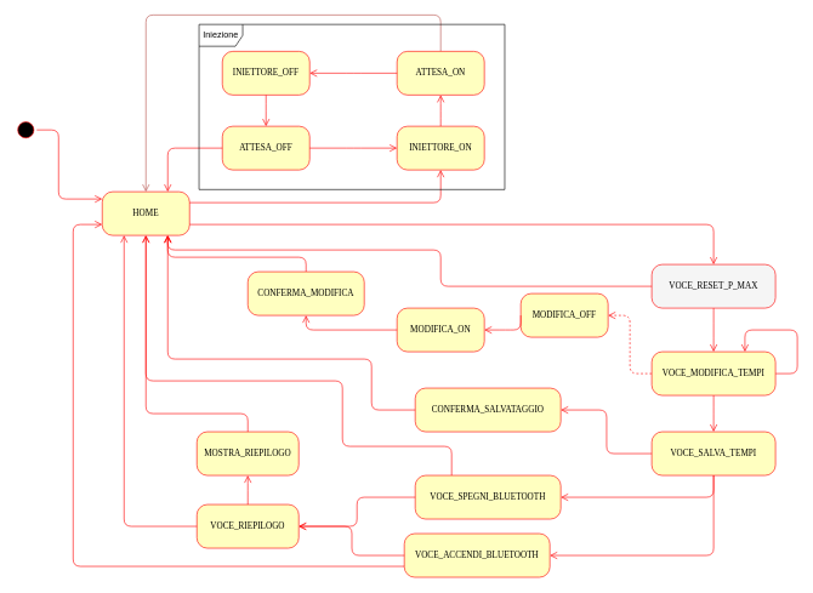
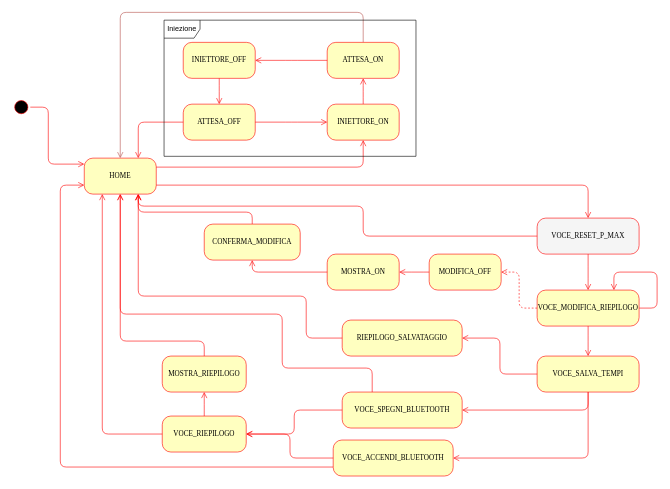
  <mxCell id="0" />
  <mxCell id="1" parent="0" />
  <mxCell id="2" value="" style="ellipse;html=1;shape=startState;fillColor=#000000;strokeColor=#ff0000;rounded=1;shadow=0;comic=0;labelBackgroundColor=none;fontFamily=Verdana;fontSize=12;fontColor=#000000;align=center;direction=south;" parent="1" vertex="1"><mxGeometry x="20" y="163" width="30" height="30" as="geometry" /></mxCell>
  <mxCell id="3" value="VOCE_RIEPILOGO" style="rounded=1;whiteSpace=wrap;html=1;arcSize=24;fillColor=#ffffc0;strokeColor=#ff0000;shadow=0;comic=0;labelBackgroundColor=none;fontFamily=Verdana;fontSize=12;fontColor=#000000;align=center;" parent="1" vertex="1"><mxGeometry x="270" y="693" width="140" height="60" as="geometry" /></mxCell>
  <mxCell id="4" value="HOME" style="rounded=1;whiteSpace=wrap;html=1;arcSize=24;fillColor=#ffffc0;strokeColor=#ff0000;shadow=0;comic=0;labelBackgroundColor=none;fontFamily=Verdana;fontSize=12;fontColor=#000000;align=center;" parent="1" vertex="1"><mxGeometry x="140" y="263" width="120" height="60" as="geometry" /></mxCell>
  <mxCell id="5" style="edgeStyle=orthogonalEdgeStyle;html=1;labelBackgroundColor=none;endArrow=open;endSize=8;strokeColor=#b85450;fontFamily=Verdana;fontSize=12;align=left;entryX=0.5;entryY=0;entryDx=0;entryDy=0;exitX=0.5;exitY=0;exitDx=0;exitDy=0;fillColor=#f8cecc;" parent="1" source="20" target="4" edge="1"><mxGeometry relative="1" as="geometry"><mxPoint x="575" y="493" as="targetPoint" /><Array as="points"><mxPoint x="605" y="20" /><mxPoint x="200" y="20" /></Array><mxPoint x="505" y="333" as="sourcePoint" /></mxGeometry></mxCell>
  <mxCell id="6" value="INIETTORE_OFF" style="rounded=1;whiteSpace=wrap;html=1;arcSize=24;fillColor=#ffffc0;strokeColor=#ff0000;shadow=0;comic=0;labelBackgroundColor=none;fontFamily=Verdana;fontSize=12;fontColor=#000000;align=center;" parent="1" vertex="1"><mxGeometry x="305" y="70" width="120" height="60" as="geometry" /></mxCell>
  <mxCell id="7" style="edgeStyle=orthogonalEdgeStyle;html=1;labelBackgroundColor=none;endArrow=open;endSize=8;strokeColor=#ff0000;fontFamily=Verdana;fontSize=12;align=left;exitX=1;exitY=0.75;exitDx=0;exitDy=0;entryX=0.5;entryY=0;entryDx=0;entryDy=0;" parent="1" source="4" target="8" edge="1"><mxGeometry relative="1" as="geometry"><Array as="points" /><mxPoint x="555" y="333" as="sourcePoint" /><mxPoint x="855" y="383" as="targetPoint" /></mxGeometry></mxCell>
  <mxCell id="8" value="VOCE_RESET_P_MAX" style="rounded=1;whiteSpace=wrap;html=1;arcSize=24;fillColor=#f5f5f5;strokeColor=#ff0000;shadow=0;comic=0;labelBackgroundColor=none;fontFamily=Verdana;fontSize=12;fontColor=#000000;align=center;" parent="1" vertex="1"><mxGeometry x="895" y="363" width="170" height="60" as="geometry" /></mxCell>
  <mxCell id="9" style="edgeStyle=elbowEdgeStyle;html=1;labelBackgroundColor=none;endArrow=open;endSize=8;strokeColor=#ff0000;fontFamily=Verdana;fontSize=12;align=left;entryX=0.5;entryY=1;entryDx=0;entryDy=0;exitX=0.5;exitY=0;exitDx=0;exitDy=0;" parent="1" source="18" target="20" edge="1"><mxGeometry relative="1" as="geometry"><mxPoint x="575" y="233" as="sourcePoint" /><mxPoint x="575" y="108" as="targetPoint" /></mxGeometry></mxCell>
  <mxCell id="10" style="edgeStyle=orthogonalEdgeStyle;html=1;labelBackgroundColor=none;endArrow=open;endSize=8;strokeColor=#ff0000;fontFamily=Verdana;fontSize=12;align=left;" parent="1" source="2" target="4" edge="1"><mxGeometry relative="1" as="geometry"><Array as="points"><mxPoint x="80" y="178" /><mxPoint x="80" y="273" /></Array></mxGeometry></mxCell>
  <mxCell id="11" style="edgeStyle=orthogonalEdgeStyle;html=1;labelBackgroundColor=none;endArrow=open;endSize=8;strokeColor=#ff0000;fontFamily=Verdana;fontSize=12;align=left;exitX=1;exitY=0.5;exitDx=0;exitDy=0;" parent="1" source="26" target="26" edge="1"><mxGeometry relative="1" as="geometry"><mxPoint x="1015" y="583" as="sourcePoint" /><Array as="points"><mxPoint x="1095" y="513" /><mxPoint x="1095" y="453" /><mxPoint x="1023" y="453" /></Array></mxGeometry></mxCell>
  <mxCell id="12" style="edgeStyle=orthogonalEdgeStyle;html=1;exitX=0.5;exitY=0;labelBackgroundColor=none;endArrow=open;endSize=8;strokeColor=#ff0000;fontFamily=Verdana;fontSize=12;align=left;entryX=0.75;entryY=1;entryDx=0;entryDy=0;exitDx=0;exitDy=0;" parent="1" source="32" target="4" edge="1"><mxGeometry relative="1" as="geometry"><mxPoint x="255" y="623" as="targetPoint" /><Array as="points"><mxPoint x="420" y="353" /><mxPoint x="230" y="353" /></Array></mxGeometry></mxCell>
  <mxCell id="13" style="edgeStyle=orthogonalEdgeStyle;html=1;labelBackgroundColor=none;endArrow=open;endSize=8;strokeColor=#ff0000;fontFamily=Verdana;fontSize=12;align=left;exitX=0;exitY=0.5;exitDx=0;exitDy=0;entryX=0.75;entryY=1;entryDx=0;entryDy=0;" parent="1" source="8" target="4" edge="1"><mxGeometry relative="1" as="geometry"><mxPoint x="625" y="383" as="sourcePoint" /><mxPoint x="475" y="308" as="targetPoint" /><Array as="points"><mxPoint x="605" y="393" /><mxPoint x="605" y="343" /><mxPoint x="230" y="343" /></Array></mxGeometry></mxCell>
  <mxCell id="14" style="edgeStyle=orthogonalEdgeStyle;html=1;entryX=1;entryY=0.5;labelBackgroundColor=none;endArrow=open;endSize=8;strokeColor=#ff0000;fontFamily=Verdana;fontSize=12;align=left;exitX=0;exitY=0.5;exitDx=0;exitDy=0;entryDx=0;entryDy=0;dashed=1;" parent="1" source="26" target="29" edge="1"><mxGeometry relative="1" as="geometry"><mxPoint x="805" y="498" as="sourcePoint" /><mxPoint x="875" y="453" as="targetPoint" /></mxGeometry></mxCell>
  <mxCell id="15" style="edgeStyle=elbowEdgeStyle;html=1;labelBackgroundColor=none;endArrow=open;endSize=8;strokeColor=#ff0000;fontFamily=Verdana;fontSize=12;align=left;entryX=0.5;entryY=0;entryDx=0;entryDy=0;exitX=0.5;exitY=1;exitDx=0;exitDy=0;" parent="1" source="26" target="28" edge="1"><mxGeometry relative="1" as="geometry"><mxPoint x="430" y="658" as="sourcePoint" /><mxPoint x="440" y="543" as="targetPoint" /><Array as="points" /></mxGeometry></mxCell>
  <mxCell id="16" style="edgeStyle=elbowEdgeStyle;html=1;labelBackgroundColor=none;endArrow=open;endSize=8;strokeColor=#ff0000;fontFamily=Verdana;fontSize=12;align=left;entryX=1;entryY=0.5;entryDx=0;entryDy=0;exitX=0.5;exitY=1;exitDx=0;exitDy=0;" parent="1" source="28" target="34" edge="1"><mxGeometry relative="1" as="geometry"><mxPoint x="-255" y="328" as="sourcePoint" /><mxPoint x="-215" y="213" as="targetPoint" /><Array as="points"><mxPoint x="980" y="673" /></Array></mxGeometry></mxCell>
  <mxCell id="17" style="edgeStyle=elbowEdgeStyle;html=1;labelBackgroundColor=none;endArrow=open;endSize=8;strokeColor=#ff0000;fontFamily=Verdana;fontSize=12;align=left;exitX=0.5;exitY=1;exitDx=0;exitDy=0;entryX=1;entryY=0.5;entryDx=0;entryDy=0;" parent="1" source="28" target="35" edge="1"><mxGeometry relative="1" as="geometry"><mxPoint x="-205" y="348" as="sourcePoint" /><mxPoint x="450" y="753" as="targetPoint" /><Array as="points"><mxPoint x="980" y="723" /></Array></mxGeometry></mxCell>
  <mxCell id="18" value="INIETTORE_ON" style="rounded=1;whiteSpace=wrap;html=1;arcSize=24;fillColor=#ffffc0;strokeColor=#ff0000;shadow=0;comic=0;labelBackgroundColor=none;fontFamily=Verdana;fontSize=12;fontColor=#000000;align=center;" parent="1" vertex="1"><mxGeometry x="545" y="173" width="120" height="60" as="geometry" /></mxCell>
  <mxCell id="19" style="edgeStyle=orthogonalEdgeStyle;html=1;labelBackgroundColor=none;endArrow=open;endSize=8;strokeColor=#ff0000;fontFamily=Verdana;fontSize=12;align=left;exitX=1;exitY=0.25;exitDx=0;exitDy=0;entryX=0.5;entryY=1;entryDx=0;entryDy=0;" parent="1" source="4" target="18" edge="1"><mxGeometry relative="1" as="geometry"><Array as="points" /><mxPoint x="270" y="318" as="sourcePoint" /><mxPoint x="720" y="203" as="targetPoint" /></mxGeometry></mxCell>
  <mxCell id="20" value="ATTESA_ON" style="rounded=1;whiteSpace=wrap;html=1;arcSize=24;fillColor=#ffffc0;strokeColor=#ff0000;shadow=0;comic=0;labelBackgroundColor=none;fontFamily=Verdana;fontSize=12;fontColor=#000000;align=center;" parent="1" vertex="1"><mxGeometry x="545" y="70" width="120" height="60" as="geometry" /></mxCell>
  <mxCell id="21" style="edgeStyle=elbowEdgeStyle;html=1;labelBackgroundColor=none;endArrow=open;endSize=8;strokeColor=#ff0000;fontFamily=Verdana;fontSize=12;align=left;entryX=1;entryY=0.5;entryDx=0;entryDy=0;exitX=0;exitY=0.5;exitDx=0;exitDy=0;" parent="1" source="20" target="6" edge="1"><mxGeometry relative="1" as="geometry"><mxPoint x="615" y="250" as="sourcePoint" /><mxPoint x="615" y="140" as="targetPoint" /></mxGeometry></mxCell>
  <mxCell id="22" value="ATTESA_OFF" style="rounded=1;whiteSpace=wrap;html=1;arcSize=24;fillColor=#ffffc0;strokeColor=#ff0000;shadow=0;comic=0;labelBackgroundColor=none;fontFamily=Verdana;fontSize=12;fontColor=#000000;align=center;" parent="1" vertex="1"><mxGeometry x="305" y="173" width="120" height="60" as="geometry" /></mxCell>
  <mxCell id="23" style="edgeStyle=elbowEdgeStyle;html=1;labelBackgroundColor=none;endArrow=open;endSize=8;strokeColor=#ff0000;fontFamily=Verdana;fontSize=12;align=left;entryX=0.5;entryY=0;entryDx=0;entryDy=0;exitX=0.5;exitY=1;exitDx=0;exitDy=0;" parent="1" source="6" target="22" edge="1"><mxGeometry relative="1" as="geometry"><mxPoint x="615" y="183" as="sourcePoint" /><mxPoint x="615" y="73" as="targetPoint" /></mxGeometry></mxCell>
  <mxCell id="24" style="edgeStyle=orthogonalEdgeStyle;html=1;labelBackgroundColor=none;endArrow=open;endSize=8;strokeColor=#ff0000;fontFamily=Verdana;fontSize=12;align=left;exitX=1;exitY=0.5;exitDx=0;exitDy=0;" parent="1" source="22" edge="1"><mxGeometry relative="1" as="geometry"><Array as="points" /><mxPoint x="320" y="268" as="sourcePoint" /><mxPoint x="545" y="203" as="targetPoint" /></mxGeometry></mxCell>
  <mxCell id="25" style="edgeStyle=elbowEdgeStyle;html=1;labelBackgroundColor=none;endArrow=open;endSize=8;strokeColor=#ff0000;fontFamily=Verdana;fontSize=12;align=left;entryX=0.75;entryY=0;entryDx=0;entryDy=0;exitX=0;exitY=0.5;exitDx=0;exitDy=0;" parent="1" source="22" target="4" edge="1"><mxGeometry relative="1" as="geometry"><mxPoint x="315" y="193" as="sourcePoint" /><mxPoint x="195" y="193" as="targetPoint" /><Array as="points"><mxPoint x="230" y="243" /></Array></mxGeometry></mxCell>
- <mxCell id="26" value="VOCE_MODIFICA_TEMPI" style="rounded=1;whiteSpace=wrap;html=1;arcSize=24;fillColor=#ffffc0;strokeColor=#ff0000;shadow=0;comic=0;labelBackgroundColor=none;fontFamily=Verdana;fontSize=12;fontColor=#000000;align=center;" parent="1" vertex="1"><mxGeometry x="895" y="483" width="170" height="60" as="geometry" /></mxCell>
+ <mxCell id="26" value="VOCE_MODIFICA_RIEPILOGO" style="rounded=1;whiteSpace=wrap;html=1;arcSize=24;fillColor=#ffffc0;strokeColor=#ff0000;shadow=0;comic=0;labelBackgroundColor=none;fontFamily=Verdana;fontSize=12;fontColor=#000000;align=center;" parent="1" vertex="1"><mxGeometry x="895" y="483" width="170" height="60" as="geometry" /></mxCell>
  <mxCell id="27" style="edgeStyle=elbowEdgeStyle;html=1;labelBackgroundColor=none;endArrow=open;endSize=8;strokeColor=#ff0000;fontFamily=Verdana;fontSize=12;align=left;entryX=0.5;entryY=0;entryDx=0;entryDy=0;exitX=0.5;exitY=1;exitDx=0;exitDy=0;" parent="1" source="8" target="26" edge="1"><mxGeometry relative="1" as="geometry"><mxPoint x="995" y="533" as="sourcePoint" /><mxPoint x="995" y="643" as="targetPoint" /></mxGeometry></mxCell>
  <mxCell id="28" value="VOCE_SALVA_TEMPI" style="rounded=1;whiteSpace=wrap;html=1;arcSize=24;fillColor=#ffffc0;strokeColor=#ff0000;shadow=0;comic=0;labelBackgroundColor=none;fontFamily=Verdana;fontSize=12;fontColor=#000000;align=center;" parent="1" vertex="1"><mxGeometry x="895" y="593" width="170" height="60" as="geometry" /></mxCell>
- <mxCell id="29" value="MODIFICA_OFF" style="rounded=1;whiteSpace=wrap;html=1;arcSize=24;fillColor=#ffffc0;strokeColor=#ff0000;shadow=0;comic=0;labelBackgroundColor=none;fontFamily=Verdana;fontSize=12;fontColor=#000000;align=center;" parent="1" vertex="1"><mxGeometry x="715" y="403" width="120" height="60" as="geometry" /></mxCell>
- <mxCell id="30" value="MODIFICA_ON" style="rounded=1;whiteSpace=wrap;html=1;arcSize=24;fillColor=#ffffc0;strokeColor=#ff0000;shadow=0;comic=0;labelBackgroundColor=none;fontFamily=Verdana;fontSize=12;fontColor=#000000;align=center;" parent="1" vertex="1"><mxGeometry x="545" y="423" width="120" height="60" as="geometry" /></mxCell>
+ <mxCell id="29" value="MODIFICA_OFF" style="rounded=1;whiteSpace=wrap;html=1;arcSize=24;fillColor=#ffffc0;strokeColor=#ff0000;shadow=0;comic=0;labelBackgroundColor=none;fontFamily=Verdana;fontSize=12;fontColor=#000000;align=center;" parent="1" vertex="1"><mxGeometry x="715" y="423" width="120" height="60" as="geometry" /></mxCell>
+ <mxCell id="30" value="MOSTRA_ON" style="rounded=1;whiteSpace=wrap;html=1;arcSize=24;fillColor=#ffffc0;strokeColor=#ff0000;shadow=0;comic=0;labelBackgroundColor=none;fontFamily=Verdana;fontSize=12;fontColor=#000000;align=center;" parent="1" vertex="1"><mxGeometry x="545" y="423" width="120" height="60" as="geometry" /></mxCell>
  <mxCell id="31" style="edgeStyle=orthogonalEdgeStyle;html=1;entryX=1;entryY=0.5;labelBackgroundColor=none;endArrow=open;endSize=8;strokeColor=#ff0000;fontFamily=Verdana;fontSize=12;align=left;exitX=0;exitY=0.5;exitDx=0;exitDy=0;entryDx=0;entryDy=0;" parent="1" source="29" target="30" edge="1"><mxGeometry relative="1" as="geometry"><mxPoint x="905" y="463" as="sourcePoint" /><mxPoint x="845" y="463" as="targetPoint" /><Array as="points"><mxPoint x="695" y="453" /><mxPoint x="695" y="453" /></Array></mxGeometry></mxCell>
  <mxCell id="32" value="CONFERMA_MODIFICA" style="rounded=1;whiteSpace=wrap;html=1;arcSize=24;fillColor=#ffffc0;strokeColor=#ff0000;shadow=0;comic=0;labelBackgroundColor=none;fontFamily=Verdana;fontSize=12;fontColor=#000000;align=center;" parent="1" vertex="1"><mxGeometry x="340" y="373" width="160" height="60" as="geometry" /></mxCell>
  <mxCell id="33" style="edgeStyle=orthogonalEdgeStyle;html=1;entryX=0.5;entryY=1;labelBackgroundColor=none;endArrow=open;endSize=8;strokeColor=#ff0000;fontFamily=Verdana;fontSize=12;align=left;exitX=0;exitY=0.5;exitDx=0;exitDy=0;entryDx=0;entryDy=0;" parent="1" source="30" target="32" edge="1"><mxGeometry relative="1" as="geometry"><mxPoint x="735" y="463" as="sourcePoint" /><mxPoint x="685" y="463" as="targetPoint" /><Array as="points"><mxPoint x="420" y="453" /></Array></mxGeometry></mxCell>
  <mxCell id="34" value="VOCE_SPEGNI_BLUETOOTH" style="rounded=1;whiteSpace=wrap;html=1;arcSize=24;fillColor=#ffffc0;strokeColor=#ff0000;shadow=0;comic=0;labelBackgroundColor=none;fontFamily=Verdana;fontSize=12;fontColor=#000000;align=center;" parent="1" vertex="1"><mxGeometry x="570" y="653" width="200" height="60" as="geometry" /></mxCell>
  <mxCell id="35" value="VOCE_ACCENDI_BLUETOOTH" style="rounded=1;whiteSpace=wrap;html=1;arcSize=24;fillColor=#ffffc0;strokeColor=#ff0000;shadow=0;comic=0;labelBackgroundColor=none;fontFamily=Verdana;fontSize=12;fontColor=#000000;align=center;" parent="1" vertex="1"><mxGeometry x="555" y="733" width="200" height="60" as="geometry" /></mxCell>
  <mxCell id="36" style="edgeStyle=elbowEdgeStyle;html=1;labelBackgroundColor=none;endArrow=open;endSize=8;strokeColor=#ff0000;fontFamily=Verdana;fontSize=12;align=left;entryX=1;entryY=0.5;entryDx=0;entryDy=0;exitX=0;exitY=0.5;exitDx=0;exitDy=0;" parent="1" source="28" target="37" edge="1"><mxGeometry relative="1" as="geometry"><mxPoint x="700" y="513" as="sourcePoint" /><mxPoint x="775" y="623" as="targetPoint" /></mxGeometry></mxCell>
- <mxCell id="37" value="CONFERMA_SALVATAGGIO" style="rounded=1;whiteSpace=wrap;html=1;arcSize=24;fillColor=#ffffc0;strokeColor=#ff0000;shadow=0;comic=0;labelBackgroundColor=none;fontFamily=Verdana;fontSize=12;fontColor=#000000;align=center;" parent="1" vertex="1"><mxGeometry x="570" y="533" width="200" height="60" as="geometry" /></mxCell>
+ <mxCell id="37" value="RIEPILOGO_SALVATAGGIO" style="rounded=1;whiteSpace=wrap;html=1;arcSize=24;fillColor=#ffffc0;strokeColor=#ff0000;shadow=0;comic=0;labelBackgroundColor=none;fontFamily=Verdana;fontSize=12;fontColor=#000000;align=center;" parent="1" vertex="1"><mxGeometry x="570" y="533" width="200" height="60" as="geometry" /></mxCell>
  <mxCell id="38" style="edgeStyle=orthogonalEdgeStyle;html=1;entryX=0.75;entryY=1;labelBackgroundColor=none;endArrow=open;endSize=8;strokeColor=#ff0000;fontFamily=Verdana;fontSize=12;align=left;exitX=0;exitY=0.5;exitDx=0;exitDy=0;entryDx=0;entryDy=0;" parent="1" source="37" target="4" edge="1"><mxGeometry relative="1" as="geometry"><mxPoint x="415" y="513" as="sourcePoint" /><mxPoint x="290" y="493" as="targetPoint" /><Array as="points"><mxPoint x="510" y="563" /><mxPoint x="510" y="493" /><mxPoint x="230" y="493" /></Array></mxGeometry></mxCell>
  <mxCell id="39" style="edgeStyle=elbowEdgeStyle;html=1;labelBackgroundColor=none;endArrow=open;endSize=8;strokeColor=#ff0000;fontFamily=Verdana;fontSize=12;align=left;entryX=1;entryY=0.5;entryDx=0;entryDy=0;exitX=0;exitY=0.5;exitDx=0;exitDy=0;" parent="1" source="34" target="3" edge="1"><mxGeometry relative="1" as="geometry"><mxPoint x="545" y="682.23" as="sourcePoint" /><mxPoint x="425" y="682.23" as="targetPoint" /></mxGeometry></mxCell>
  <mxCell id="40" style="edgeStyle=elbowEdgeStyle;html=1;labelBackgroundColor=none;endArrow=open;endSize=8;strokeColor=#ff0000;fontFamily=Verdana;fontSize=12;align=left;entryX=1;entryY=0.5;entryDx=0;entryDy=0;exitX=0;exitY=0.5;exitDx=0;exitDy=0;" parent="1" source="35" target="3" edge="1"><mxGeometry relative="1" as="geometry"><mxPoint x="580" y="693" as="sourcePoint" /><mxPoint x="420" y="733" as="targetPoint" /></mxGeometry></mxCell>
  <mxCell id="41" style="edgeStyle=orthogonalEdgeStyle;html=1;entryX=0.5;entryY=1;labelBackgroundColor=none;endArrow=open;endSize=8;strokeColor=#ff0000;fontFamily=Verdana;fontSize=12;align=left;entryDx=0;entryDy=0;exitX=0.25;exitY=0;exitDx=0;exitDy=0;" parent="1" source="34" target="4" edge="1"><mxGeometry relative="1" as="geometry"><mxPoint x="550" y="633" as="sourcePoint" /><mxPoint x="230" y="333" as="targetPoint" /><Array as="points"><mxPoint x="620" y="613" /><mxPoint x="470" y="613" /><mxPoint x="470" y="523" /><mxPoint x="200" y="523" /></Array></mxGeometry></mxCell>
  <mxCell id="42" style="edgeStyle=orthogonalEdgeStyle;html=1;entryX=0;entryY=0.75;labelBackgroundColor=none;endArrow=open;endSize=8;strokeColor=#ff0000;fontFamily=Verdana;fontSize=12;align=left;entryDx=0;entryDy=0;exitX=0;exitY=0.75;exitDx=0;exitDy=0;" parent="1" source="35" target="4" edge="1"><mxGeometry relative="1" as="geometry"><mxPoint x="569.92" y="663" as="sourcePoint" /><mxPoint x="149.92" y="333" as="targetPoint" /><Array as="points"><mxPoint x="100" y="778" /><mxPoint x="100" y="308" /></Array></mxGeometry></mxCell>
  <mxCell id="43" value="MOSTRA_RIEPILOGO" style="rounded=1;whiteSpace=wrap;html=1;arcSize=24;fillColor=#ffffc0;strokeColor=#ff0000;shadow=0;comic=0;labelBackgroundColor=none;fontFamily=Verdana;fontSize=12;fontColor=#000000;align=center;" parent="1" vertex="1"><mxGeometry x="270" y="593" width="140" height="60" as="geometry" /></mxCell>
  <mxCell id="44" style="edgeStyle=orthogonalEdgeStyle;html=1;entryX=0.25;entryY=1;labelBackgroundColor=none;endArrow=open;endSize=8;strokeColor=#ff0000;fontFamily=Verdana;fontSize=12;align=left;entryDx=0;entryDy=0;exitX=0;exitY=0.5;exitDx=0;exitDy=0;" parent="1" source="3" target="4" edge="1"><mxGeometry relative="1" as="geometry"><mxPoint x="560" y="728" as="sourcePoint" /><mxPoint x="140" y="398" as="targetPoint" /><Array as="points"><mxPoint x="170" y="723" /></Array></mxGeometry></mxCell>
  <mxCell id="45" style="edgeStyle=elbowEdgeStyle;html=1;labelBackgroundColor=none;endArrow=open;endSize=8;strokeColor=#ff0000;fontFamily=Verdana;fontSize=12;align=left;entryX=0.5;entryY=1;entryDx=0;entryDy=0;exitX=0.5;exitY=0;exitDx=0;exitDy=0;" parent="1" source="3" target="43" edge="1"><mxGeometry relative="1" as="geometry"><mxPoint x="338.46" y="683" as="sourcePoint" /><mxPoint x="338.46" y="613" as="targetPoint" /></mxGeometry></mxCell>
  <mxCell id="46" style="edgeStyle=orthogonalEdgeStyle;html=1;labelBackgroundColor=none;endArrow=open;endSize=8;strokeColor=#ff0000;fontFamily=Verdana;fontSize=12;align=left;exitX=0.5;exitY=0;exitDx=0;exitDy=0;entryX=0.5;entryY=1;entryDx=0;entryDy=0;" parent="1" source="43" target="4" edge="1"><mxGeometry relative="1" as="geometry"><mxPoint x="210" y="443" as="targetPoint" /><mxPoint x="340" y="593" as="sourcePoint" /><Array as="points"><mxPoint x="340" y="568" /><mxPoint x="200" y="568" /></Array></mxGeometry></mxCell>
  <mxCell id="47" value="Iniezione" style="shape=umlFrame;whiteSpace=wrap;html=1;" vertex="1" parent="1"><mxGeometry x="273" y="33" width="420" height="227" as="geometry" /></mxCell>
